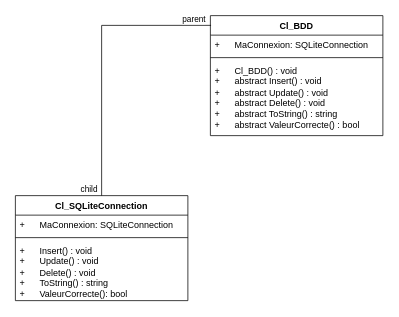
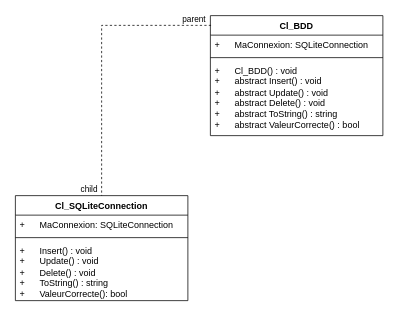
  <mxCell id="0" />
  <mxCell id="1" parent="0" />
  <mxCell id="2" value="&lt;div&gt;Cl_BDD&lt;/div&gt;" style="swimlane;fontStyle=1;align=center;verticalAlign=top;childLayout=stackLayout;horizontal=1;startSize=26;horizontalStack=0;resizeParent=1;resizeParentMax=0;resizeLast=0;collapsible=1;marginBottom=0;whiteSpace=wrap;html=1;" vertex="1" parent="1"><mxGeometry x="280" y="20" width="230" height="160" as="geometry" /></mxCell>
  <mxCell id="3" value="+&lt;span style=&quot;white-space: pre;&quot;&gt;&#09;&lt;/span&gt;MaConnexion: SQLiteConnection" style="text;strokeColor=none;fillColor=none;align=left;verticalAlign=top;spacingLeft=4;spacingRight=4;overflow=hidden;rotatable=0;points=[[0,0.5],[1,0.5]];portConstraint=eastwest;whiteSpace=wrap;html=1;" vertex="1" parent="2"><mxGeometry y="26" width="230" height="26" as="geometry" /></mxCell>
  <mxCell id="4" value="" style="line;strokeWidth=1;fillColor=none;align=left;verticalAlign=middle;spacingTop=-1;spacingLeft=3;spacingRight=3;rotatable=0;labelPosition=right;points=[];portConstraint=eastwest;strokeColor=inherit;" vertex="1" parent="2"><mxGeometry y="52" width="230" height="8" as="geometry" /></mxCell>
  <mxCell id="5" value="&lt;div&gt;+&lt;span style=&quot;white-space: pre;&quot;&gt;&#09;&lt;/span&gt;Cl_BDD() : void&lt;/div&gt;&lt;div&gt;+&lt;span style=&quot;white-space: pre;&quot;&gt;&#09;&lt;/span&gt;abstract Insert() : void&lt;br&gt;+&lt;span style=&quot;white-space: pre;&quot;&gt;&#09;&lt;/span&gt;abstract Update() : void&lt;br&gt;+&lt;span style=&quot;white-space: pre;&quot;&gt;&#09;&lt;/span&gt;abstract Delete() : void&lt;/div&gt;&lt;div&gt;+ &lt;span style=&quot;white-space: pre;&quot;&gt;&#09;&lt;/span&gt;&lt;span style=&quot;white-space: pre;&quot;&gt;&lt;/span&gt;abstract ToString() : string&lt;br&gt;&lt;/div&gt;&lt;div&gt;&lt;div&gt;+ &lt;span style=&quot;white-space: pre;&quot;&gt;&#09;&lt;/span&gt;&lt;span style=&quot;white-space: pre;&quot;&gt;&lt;/span&gt;abstract ValeurCorrecte() : bool&lt;br&gt;&lt;/div&gt;&lt;/div&gt;" style="text;strokeColor=none;fillColor=none;align=left;verticalAlign=top;spacingLeft=4;spacingRight=4;overflow=hidden;rotatable=0;points=[[0,0.5],[1,0.5]];portConstraint=eastwest;whiteSpace=wrap;html=1;" vertex="1" parent="2"><mxGeometry y="60" width="230" height="100" as="geometry" /></mxCell>
  <mxCell id="6" value="&lt;div&gt;Cl_SQLiteConnection&lt;br&gt;&lt;/div&gt;" style="swimlane;fontStyle=1;align=center;verticalAlign=top;childLayout=stackLayout;horizontal=1;startSize=26;horizontalStack=0;resizeParent=1;resizeParentMax=0;resizeLast=0;collapsible=1;marginBottom=0;whiteSpace=wrap;html=1;" vertex="1" parent="1"><mxGeometry x="20" y="260" width="230" height="140" as="geometry" /></mxCell>
  <mxCell id="7" value="+&lt;span style=&quot;white-space: pre;&quot;&gt;&#09;&lt;/span&gt;MaConnexion: SQLiteConnection" style="text;strokeColor=none;fillColor=none;align=left;verticalAlign=top;spacingLeft=4;spacingRight=4;overflow=hidden;rotatable=0;points=[[0,0.5],[1,0.5]];portConstraint=eastwest;whiteSpace=wrap;html=1;" vertex="1" parent="6"><mxGeometry y="26" width="230" height="26" as="geometry" /></mxCell>
  <mxCell id="8" value="" style="line;strokeWidth=1;fillColor=none;align=left;verticalAlign=middle;spacingTop=-1;spacingLeft=3;spacingRight=3;rotatable=0;labelPosition=right;points=[];portConstraint=eastwest;strokeColor=inherit;" vertex="1" parent="6"><mxGeometry y="52" width="230" height="8" as="geometry" /></mxCell>
  <mxCell id="9" value="+&lt;span style=&quot;white-space: pre;&quot;&gt;&#09;&lt;/span&gt;Insert() : void&lt;div&gt;+&lt;span style=&quot;white-space: pre;&quot;&gt;&#09;&lt;/span&gt;Update() : void&lt;br&gt;+&lt;span style=&quot;white-space: pre;&quot;&gt;&#09;&lt;/span&gt;Delete() : void&lt;br&gt;&lt;/div&gt;&lt;div&gt;+ &lt;span style=&quot;white-space: pre;&quot;&gt;&#09;&lt;/span&gt;ToString() : string&lt;/div&gt;&lt;div&gt;+&lt;span style=&quot;white-space: pre;&quot;&gt;&#09;&lt;/span&gt;ValeurCorrecte(): bool&lt;br&gt;&lt;/div&gt;" style="text;strokeColor=none;fillColor=none;align=left;verticalAlign=top;spacingLeft=4;spacingRight=4;overflow=hidden;rotatable=0;points=[[0,0.5],[1,0.5]];portConstraint=eastwest;whiteSpace=wrap;html=1;" vertex="1" parent="6"><mxGeometry y="60" width="230" height="80" as="geometry" /></mxCell>
- <mxCell id="10" value="" style="endArrow=none;html=1;edgeStyle=orthogonalEdgeStyle;rounded=0;entryX=0.5;entryY=0;entryDx=0;entryDy=0;exitX=0.004;exitY=0.081;exitDx=0;exitDy=0;exitPerimeter=0;" edge="1" parent="1" source="2" target="6"><mxGeometry relative="1" as="geometry"><mxPoint x="240" y="20" as="sourcePoint" /><mxPoint x="190" y="140" as="targetPoint" /></mxGeometry></mxCell>
+ <mxCell id="10" value="" style="endArrow=none;html=1;edgeStyle=orthogonalEdgeStyle;rounded=0;entryX=0.5;entryY=0;entryDx=0;entryDy=0;exitX=0.004;exitY=0.081;exitDx=0;exitDy=0;exitPerimeter=0;dashed=1;" edge="1" parent="1" source="2" target="6"><mxGeometry relative="1" as="geometry"><mxPoint x="240" y="20" as="sourcePoint" /><mxPoint x="190" y="140" as="targetPoint" /></mxGeometry></mxCell>
  <mxCell id="11" value="parent" style="edgeLabel;resizable=0;html=1;align=left;verticalAlign=bottom;" connectable="0" vertex="1" parent="10"><mxGeometry x="-1" relative="1" as="geometry"><mxPoint x="-40" as="offset" /></mxGeometry></mxCell>
  <mxCell id="12" value="child" style="edgeLabel;resizable=0;html=1;align=right;verticalAlign=bottom;" connectable="0" vertex="1" parent="10"><mxGeometry x="1" relative="1" as="geometry"><mxPoint x="-5" as="offset" /></mxGeometry></mxCell>
